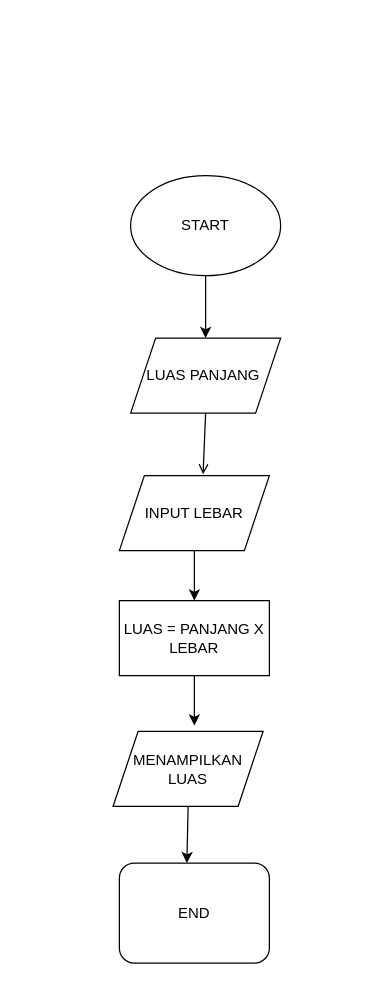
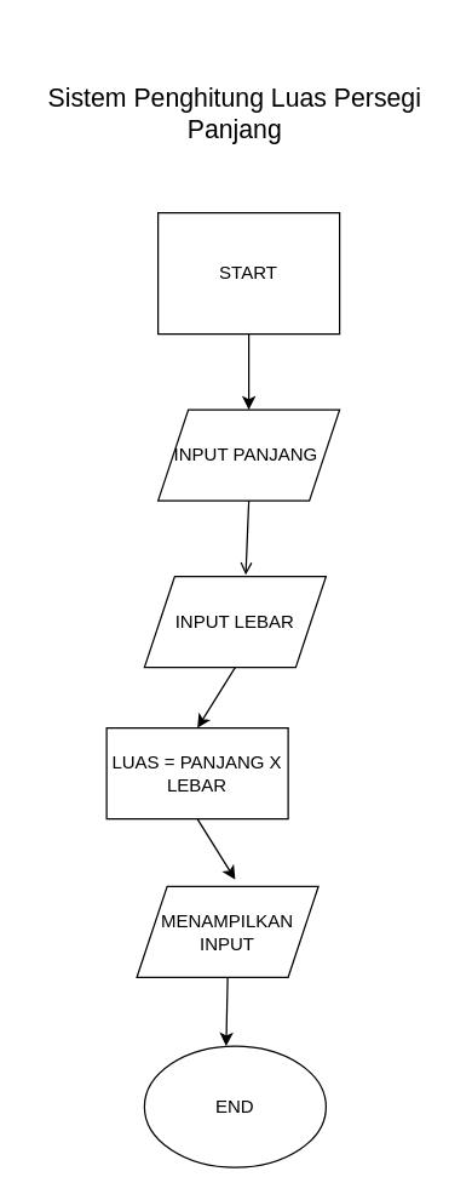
  <mxCell id="0" />
  <mxCell id="1" parent="0" />
- <mxCell id="3" value="START" style="ellipse;whiteSpace=wrap;html=1;" vertex="1" parent="1"><mxGeometry x="104" y="140" width="120" height="80" as="geometry" /></mxCell>
- <mxCell id="4" value="LUAS PANJANG&amp;nbsp;" style="shape=parallelogram;perimeter=parallelogramPerimeter;whiteSpace=wrap;html=1;fixedSize=1;" vertex="1" parent="1"><mxGeometry x="104" y="270" width="120" height="60" as="geometry" /></mxCell>
+ <mxCell id="2" value="Sistem Penghitung Luas Persegi Panjang" style="text;html=1;align=center;verticalAlign=middle;whiteSpace=wrap;rounded=0;fontSize=17;" vertex="1" parent="1"><mxGeometry x="20" y="20" width="270" height="110" as="geometry" /></mxCell>
+ <mxCell id="3" value="START" style="whiteSpace=wrap;html=1;rounded=0;" vertex="1" parent="1"><mxGeometry x="104" y="140" width="120" height="80" as="geometry" /></mxCell>
+ <mxCell id="4" value="INPUT PANJANG&amp;nbsp;" style="shape=parallelogram;perimeter=parallelogramPerimeter;whiteSpace=wrap;html=1;fixedSize=1;" vertex="1" parent="1"><mxGeometry x="104" y="270" width="120" height="60" as="geometry" /></mxCell>
  <mxCell id="5" value="INPUT LEBAR" style="shape=parallelogram;perimeter=parallelogramPerimeter;whiteSpace=wrap;html=1;fixedSize=1;" vertex="1" parent="1"><mxGeometry x="95" y="380" width="120" height="60" as="geometry" /></mxCell>
  <mxCell id="6" value="" style="endArrow=classic;html=1;rounded=0;exitX=0.5;exitY=1;exitDx=0;exitDy=0;entryX=0.5;entryY=0;entryDx=0;entryDy=0;" edge="1" parent="1" source="3" target="4"><mxGeometry width="50" height="50" relative="1" as="geometry"><mxPoint x="140" y="390" as="sourcePoint" /><mxPoint x="190" y="340" as="targetPoint" /></mxGeometry></mxCell>
  <mxCell id="7" value="" style="endArrow=open;html=1;rounded=0;exitX=0.5;exitY=1;exitDx=0;exitDy=0;entryX=0.558;entryY=-0.017;entryDx=0;entryDy=0;entryPerimeter=0;" edge="1" parent="1" source="4" target="5"><mxGeometry width="50" height="50" relative="1" as="geometry"><mxPoint x="174" y="230" as="sourcePoint" /><mxPoint x="174" y="280" as="targetPoint" /></mxGeometry></mxCell>
- <mxCell id="8" value="LUAS = PANJANG X LEBAR" style="rounded=0;whiteSpace=wrap;html=1;" vertex="1" parent="1"><mxGeometry x="95" y="480" width="120" height="60" as="geometry" /></mxCell>
+ <mxCell id="8" value="LUAS = PANJANG X LEBAR" style="rounded=0;whiteSpace=wrap;html=1;" vertex="1" parent="1"><mxGeometry x="70" y="480" width="120" height="60" as="geometry" /></mxCell>
  <mxCell id="9" value="" style="endArrow=classic;html=1;rounded=0;exitX=0.5;exitY=1;exitDx=0;exitDy=0;entryX=0.5;entryY=0;entryDx=0;entryDy=0;" edge="1" parent="1" source="5" target="8"><mxGeometry width="50" height="50" relative="1" as="geometry"><mxPoint x="140" y="490" as="sourcePoint" /><mxPoint x="190" y="440" as="targetPoint" /></mxGeometry></mxCell>
- <mxCell id="10" value="MENAMPILKAN LUAS" style="shape=parallelogram;perimeter=parallelogramPerimeter;whiteSpace=wrap;html=1;fixedSize=1;" vertex="1" parent="1"><mxGeometry x="90" y="584.5" width="120" height="60" as="geometry" /></mxCell>
+ <mxCell id="10" value="MENAMPILKAN INPUT" style="shape=parallelogram;perimeter=parallelogramPerimeter;whiteSpace=wrap;html=1;fixedSize=1;" vertex="1" parent="1"><mxGeometry x="90" y="584.5" width="120" height="60" as="geometry" /></mxCell>
  <mxCell id="11" value="" style="endArrow=classic;html=1;rounded=0;exitX=0.5;exitY=1;exitDx=0;exitDy=0;" edge="1" parent="1" source="8"><mxGeometry width="50" height="50" relative="1" as="geometry"><mxPoint x="140" y="590" as="sourcePoint" /><mxPoint x="155" y="580" as="targetPoint" /></mxGeometry></mxCell>
- <mxCell id="12" value="END" style="whiteSpace=wrap;html=1;rounded=1;" vertex="1" parent="1"><mxGeometry x="95" y="690" width="120" height="80" as="geometry" /></mxCell>
+ <mxCell id="12" value="END" style="ellipse;whiteSpace=wrap;html=1;" vertex="1" parent="1"><mxGeometry x="95" y="690" width="120" height="80" as="geometry" /></mxCell>
  <mxCell id="13" value="" style="endArrow=classic;html=1;rounded=0;exitX=0.5;exitY=1;exitDx=0;exitDy=0;entryX=0.45;entryY=0;entryDx=0;entryDy=0;entryPerimeter=0;" edge="1" parent="1" source="10" target="12"><mxGeometry width="50" height="50" relative="1" as="geometry"><mxPoint x="140" y="690" as="sourcePoint" /><mxPoint x="190" y="640" as="targetPoint" /></mxGeometry></mxCell>
